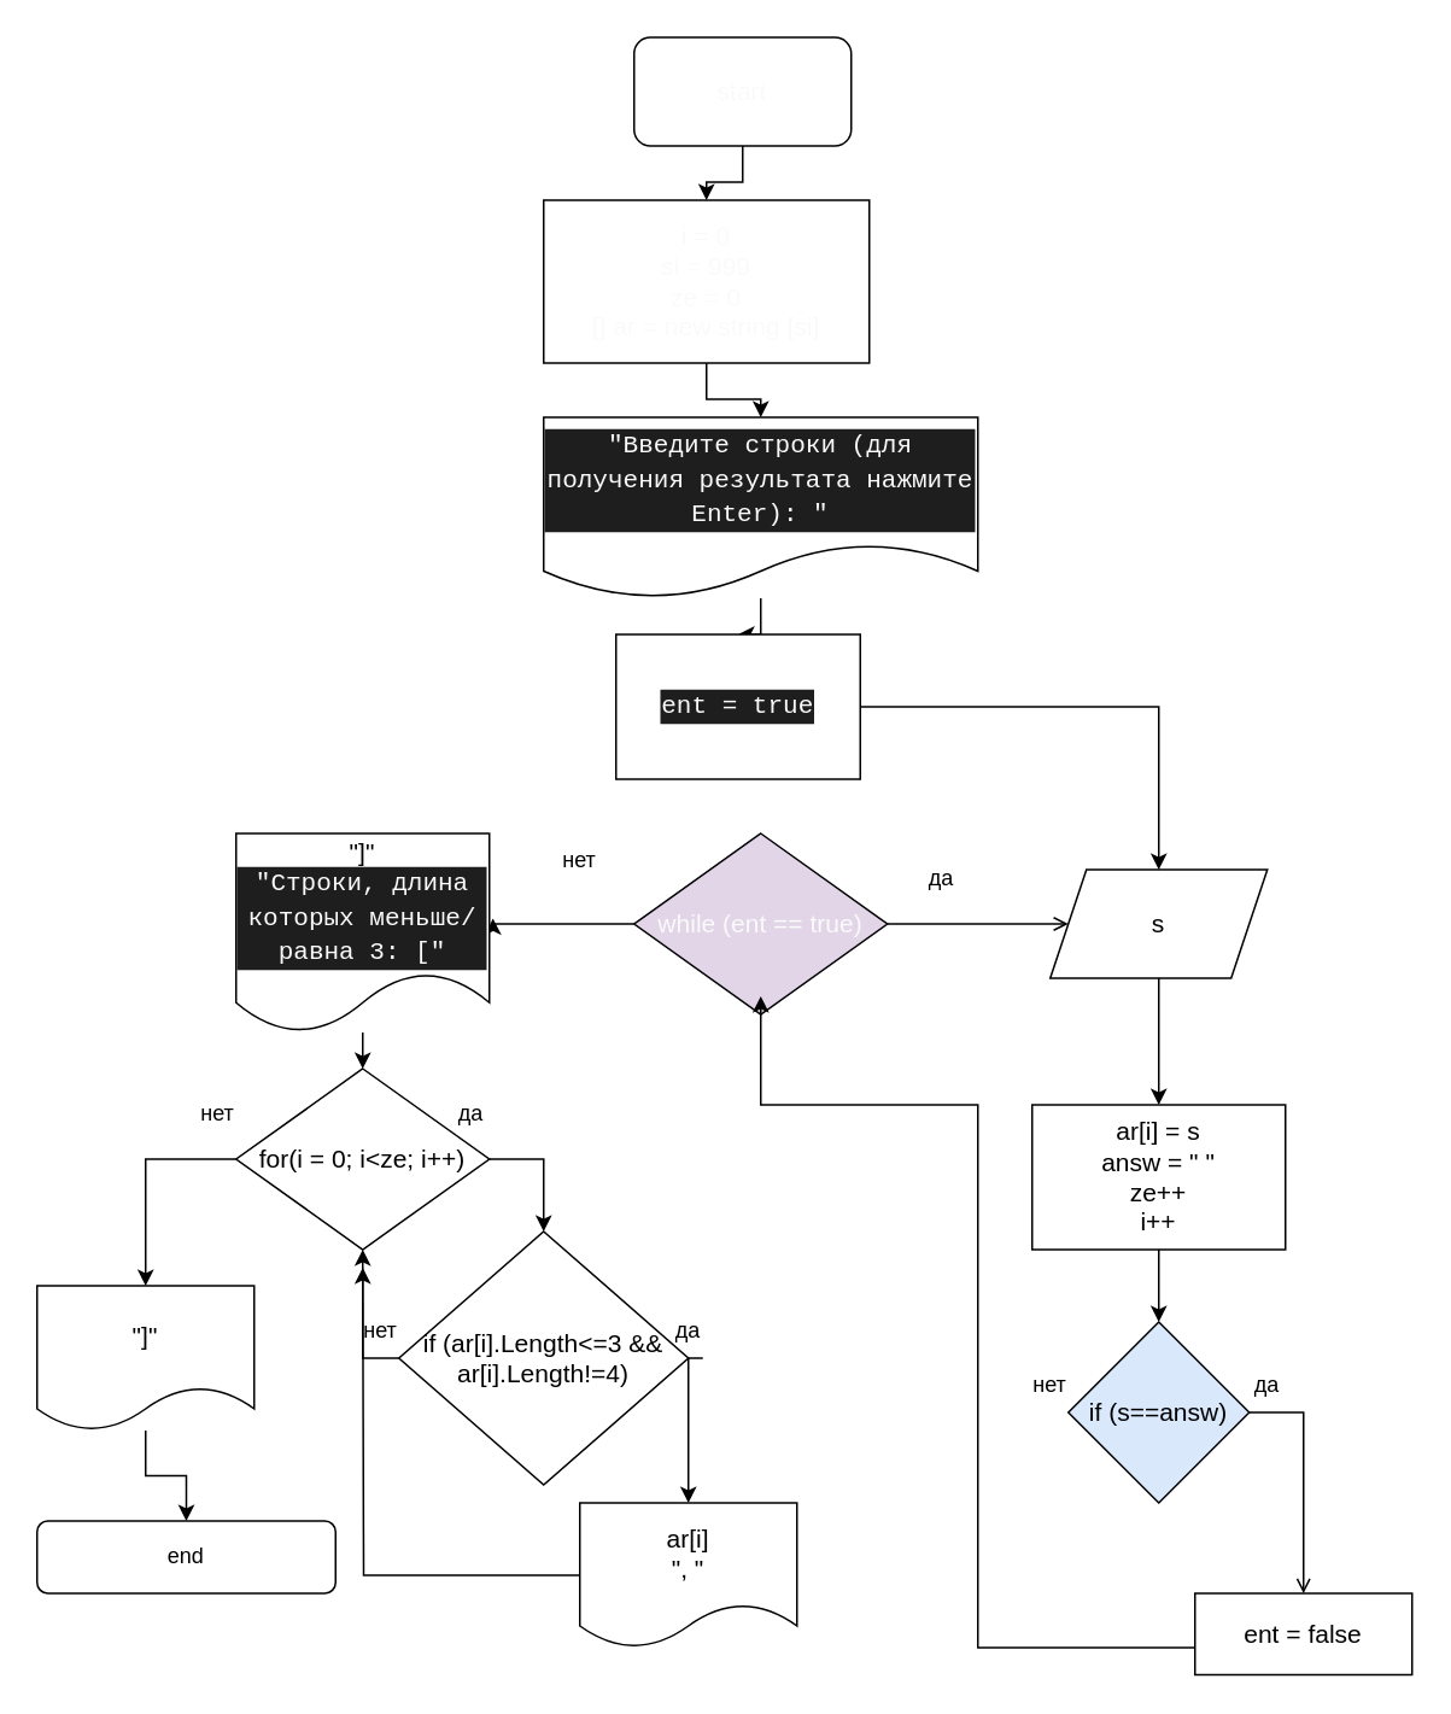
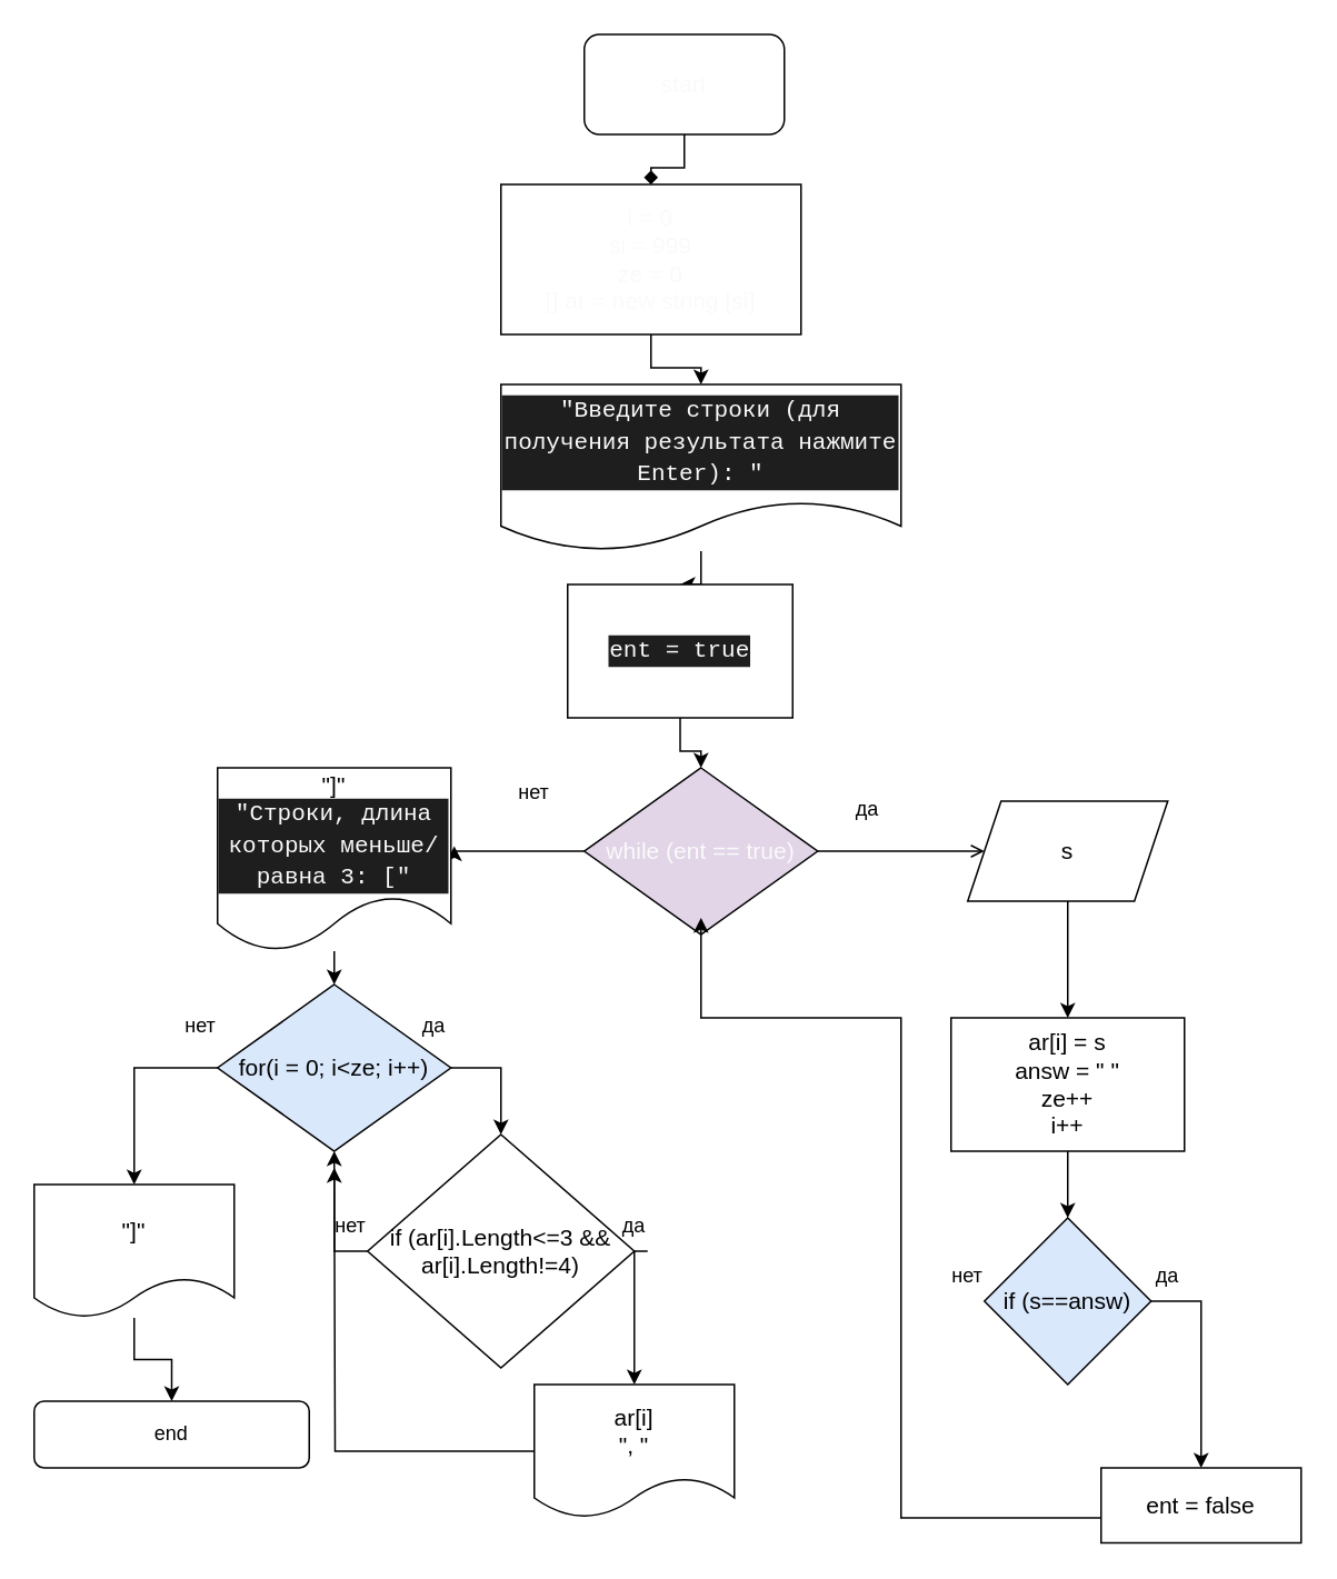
  <mxCell id="0" />
  <mxCell id="1" parent="0" />
- <mxCell id="2" value="" style="edgeStyle=orthogonalEdgeStyle;rounded=0;orthogonalLoop=1;jettySize=auto;html=1;" edge="1" parent="1" source="3" target="5"><mxGeometry relative="1" as="geometry" /></mxCell>
+ <mxCell id="2" value="" style="edgeStyle=orthogonalEdgeStyle;rounded=0;orthogonalLoop=1;jettySize=auto;html=1;endArrow=diamond;" edge="1" parent="1" source="3" target="5"><mxGeometry relative="1" as="geometry" /></mxCell>
  <mxCell id="3" value="&lt;font data-darkreader-inline-color=&quot;&quot; color=&quot;#fafafa&quot; style=&quot;font-size: 14px; --darkreader-inline-color:#e5e3df;&quot;&gt;start&lt;/font&gt;" style="rounded=1;whiteSpace=wrap;html=1;" vertex="1" parent="1"><mxGeometry x="350" y="20" width="120" height="60" as="geometry" /></mxCell>
  <mxCell id="4" value="" style="edgeStyle=orthogonalEdgeStyle;rounded=0;orthogonalLoop=1;jettySize=auto;html=1;" edge="1" parent="1" source="5" target="7"><mxGeometry relative="1" as="geometry" /></mxCell>
  <mxCell id="5" value="&lt;font style=&quot;font-size: 14px;&quot;&gt;&lt;font color=&quot;#fafafa&quot; style=&quot;--darkreader-inline-color:#e5e3df;&quot; data-darkreader-inline-color=&quot;&quot;&gt;i = 0&lt;br&gt;si = 999&lt;br&gt;ze = 0&lt;br&gt;[] ar = new string [si]&lt;/font&gt;&lt;br&gt;&lt;/font&gt;" style="rounded=0;whiteSpace=wrap;html=1;" vertex="1" parent="1"><mxGeometry x="300" y="110" width="180" height="90" as="geometry" /></mxCell>
  <mxCell id="6" value="" style="edgeStyle=orthogonalEdgeStyle;rounded=0;orthogonalLoop=1;jettySize=auto;html=1;" edge="1" parent="1" source="7" target="9"><mxGeometry relative="1" as="geometry" /></mxCell>
  <mxCell id="7" value="&lt;div data-darkreader-inline-bgcolor=&quot;&quot; style=&quot;background-color: rgb(30, 30, 30); font-family: Consolas, &amp;quot;Courier New&amp;quot;, monospace; font-size: 14px; line-height: 19px; --darkreader-inline-bgcolor:#171819;&quot;&gt;&lt;span style=&quot;&quot;&gt;&lt;font color=&quot;#fafafa&quot; style=&quot;--darkreader-inline-color:#e5e3df;&quot; data-darkreader-inline-color=&quot;&quot;&gt;&quot;Введите строки (для получения результата нажмите Enter): &quot;&lt;/font&gt;&lt;/span&gt;&lt;/div&gt;" style="shape=document;whiteSpace=wrap;html=1;boundedLbl=1;" vertex="1" parent="1"><mxGeometry x="300" y="230" width="240" height="100" as="geometry" /></mxCell>
- <mxCell id="8" value="" style="edgeStyle=orthogonalEdgeStyle;rounded=0;orthogonalLoop=1;jettySize=auto;html=1;" edge="1" parent="1" source="9" target="14"><mxGeometry relative="1" as="geometry" /></mxCell>
+ <mxCell id="8" value="" style="edgeStyle=orthogonalEdgeStyle;rounded=0;orthogonalLoop=1;jettySize=auto;html=1;" edge="1" parent="1" source="9" target="12"><mxGeometry relative="1" as="geometry" /></mxCell>
  <mxCell id="9" value="&lt;div data-darkreader-inline-bgcolor=&quot;&quot; style=&quot;background-color: rgb(30, 30, 30); font-family: Consolas, &amp;quot;Courier New&amp;quot;, monospace; font-size: 14px; line-height: 19px; --darkreader-inline-bgcolor:#171819;&quot;&gt;&lt;font color=&quot;#fafafa&quot; style=&quot;--darkreader-inline-color:#e5e3df;&quot; data-darkreader-inline-color=&quot;&quot;&gt;ent = true&lt;/font&gt;&lt;/div&gt;" style="rounded=0;whiteSpace=wrap;html=1;" vertex="1" parent="1"><mxGeometry x="340" y="350" width="135" height="80" as="geometry" /></mxCell>
  <mxCell id="10" style="edgeStyle=orthogonalEdgeStyle;rounded=0;orthogonalLoop=1;jettySize=auto;html=1;entryX=0;entryY=0.5;entryDx=0;entryDy=0;endArrow=open;" edge="1" parent="1" source="12" target="14"><mxGeometry relative="1" as="geometry" /></mxCell>
  <mxCell id="11" style="edgeStyle=orthogonalEdgeStyle;rounded=0;orthogonalLoop=1;jettySize=auto;html=1;entryX=1.014;entryY=0.427;entryDx=0;entryDy=0;entryPerimeter=0;fontSize=14;fontColor=#FAFAFA;" edge="1" parent="1" source="12" target="35"><mxGeometry relative="1" as="geometry"><Array as="points"><mxPoint x="272" y="510" /></Array></mxGeometry></mxCell>
  <mxCell id="12" value="&lt;font style=&quot;--darkreader-inline-color:#e5e3df; font-size: 14px;&quot; data-darkreader-inline-color=&quot;&quot; color=&quot;#fafafa&quot;&gt;while (ent == true)&lt;/font&gt;" style="rhombus;whiteSpace=wrap;html=1;fillColor=#e1d5e7;" vertex="1" parent="1"><mxGeometry x="350" y="460" width="140" height="100" as="geometry" /></mxCell>
  <mxCell id="13" value="" style="edgeStyle=orthogonalEdgeStyle;rounded=0;orthogonalLoop=1;jettySize=auto;html=1;" edge="1" parent="1" source="14" target="16"><mxGeometry relative="1" as="geometry" /></mxCell>
  <mxCell id="14" value="&lt;font style=&quot;font-size: 14px;&quot;&gt;s&lt;/font&gt;" style="shape=parallelogram;perimeter=parallelogramPerimeter;whiteSpace=wrap;html=1;fixedSize=1;" vertex="1" parent="1"><mxGeometry x="580" y="480" width="120" height="60" as="geometry" /></mxCell>
  <mxCell id="15" value="" style="edgeStyle=orthogonalEdgeStyle;rounded=0;orthogonalLoop=1;jettySize=auto;html=1;" edge="1" parent="1" source="16" target="18"><mxGeometry relative="1" as="geometry" /></mxCell>
  <mxCell id="16" value="&lt;font style=&quot;font-size: 14px;&quot;&gt;ar[i] = s&lt;br&gt;answ = &quot; &quot;&lt;br&gt;ze++&lt;br&gt;i++&lt;/font&gt;" style="rounded=0;whiteSpace=wrap;html=1;" vertex="1" parent="1"><mxGeometry x="570" y="610" width="140" height="80" as="geometry" /></mxCell>
- <mxCell id="17" style="edgeStyle=orthogonalEdgeStyle;rounded=0;orthogonalLoop=1;jettySize=auto;html=1;entryX=0.5;entryY=0;entryDx=0;entryDy=0;endArrow=open;" edge="1" parent="1" source="18" target="20"><mxGeometry relative="1" as="geometry"><Array as="points"><mxPoint x="720" y="780" /></Array></mxGeometry></mxCell>
+ <mxCell id="17" style="edgeStyle=orthogonalEdgeStyle;rounded=0;orthogonalLoop=1;jettySize=auto;html=1;entryX=0.5;entryY=0;entryDx=0;entryDy=0;" edge="1" parent="1" source="18" target="20"><mxGeometry relative="1" as="geometry"><Array as="points"><mxPoint x="720" y="780" /></Array></mxGeometry></mxCell>
  <mxCell id="18" value="&lt;font style=&quot;font-size: 14px;&quot;&gt;if (s==answ)&lt;/font&gt;" style="rhombus;whiteSpace=wrap;html=1;fillColor=#dae8fc;" vertex="1" parent="1"><mxGeometry x="590" y="730" width="100" height="100" as="geometry" /></mxCell>
  <mxCell id="19" style="edgeStyle=orthogonalEdgeStyle;rounded=0;orthogonalLoop=1;jettySize=auto;html=1;" edge="1" parent="1" source="20"><mxGeometry relative="1" as="geometry"><mxPoint x="420" y="550" as="targetPoint" /><Array as="points"><mxPoint x="540" y="910" /><mxPoint x="540" y="610" /><mxPoint x="420" y="610" /></Array></mxGeometry></mxCell>
  <mxCell id="20" value="&lt;font style=&quot;font-size: 14px;&quot;&gt;ent = false&lt;/font&gt;" style="rounded=0;whiteSpace=wrap;html=1;" vertex="1" parent="1"><mxGeometry x="660" y="880" width="120" height="45" as="geometry" /></mxCell>
  <mxCell id="21" style="edgeStyle=orthogonalEdgeStyle;rounded=0;orthogonalLoop=1;jettySize=auto;html=1;entryX=0.5;entryY=0;entryDx=0;entryDy=0;exitX=0;exitY=0.5;exitDx=0;exitDy=0;" edge="1" parent="1" source="23" target="31"><mxGeometry relative="1" as="geometry"><Array as="points"><mxPoint x="80" y="640" /></Array></mxGeometry></mxCell>
  <mxCell id="22" style="edgeStyle=orthogonalEdgeStyle;rounded=0;orthogonalLoop=1;jettySize=auto;html=1;entryX=0.5;entryY=0;entryDx=0;entryDy=0;fontSize=14;fontColor=#FAFAFA;" edge="1" parent="1" source="23" target="26"><mxGeometry relative="1" as="geometry"><Array as="points"><mxPoint x="300" y="640" /></Array></mxGeometry></mxCell>
- <mxCell id="23" value="&lt;font style=&quot;font-size: 14px;&quot;&gt;for(i = 0; i&amp;lt;ze; i++)&lt;/font&gt;" style="rhombus;whiteSpace=wrap;html=1;" vertex="1" parent="1"><mxGeometry x="130" y="590" width="140" height="100" as="geometry" /></mxCell>
+ <mxCell id="23" value="&lt;font style=&quot;font-size: 14px;&quot;&gt;for(i = 0; i&amp;lt;ze; i++)&lt;/font&gt;" style="rhombus;whiteSpace=wrap;html=1;fillColor=#dae8fc;" vertex="1" parent="1"><mxGeometry x="130" y="590" width="140" height="100" as="geometry" /></mxCell>
  <mxCell id="24" style="edgeStyle=orthogonalEdgeStyle;rounded=0;orthogonalLoop=1;jettySize=auto;html=1;entryX=0.5;entryY=1;entryDx=0;entryDy=0;" edge="1" parent="1" source="26" target="23"><mxGeometry relative="1" as="geometry"><Array as="points"><mxPoint x="200" y="750" /></Array></mxGeometry></mxCell>
  <mxCell id="25" style="edgeStyle=orthogonalEdgeStyle;rounded=0;orthogonalLoop=1;jettySize=auto;html=1;entryX=0.5;entryY=0;entryDx=0;entryDy=0;exitX=0.633;exitY=1;exitDx=0;exitDy=0;exitPerimeter=0;" edge="1" parent="1" source="39" target="29"><mxGeometry relative="1" as="geometry"><mxPoint x="400" y="760" as="sourcePoint" /><Array as="points"><mxPoint x="380" y="750" /></Array></mxGeometry></mxCell>
  <mxCell id="26" value="&lt;font style=&quot;font-size: 14px;&quot;&gt;if (ar[i].Length&amp;lt;=3 &amp;amp;&amp;amp; ar[i].Length!=4)&lt;/font&gt;" style="rhombus;whiteSpace=wrap;html=1;" vertex="1" parent="1"><mxGeometry x="220" y="680" width="160" height="140" as="geometry" /></mxCell>
  <mxCell id="27" value="end" style="rounded=1;whiteSpace=wrap;html=1;" vertex="1" parent="1"><mxGeometry x="20" y="840" width="165" height="40" as="geometry" /></mxCell>
  <mxCell id="28" style="edgeStyle=orthogonalEdgeStyle;rounded=0;orthogonalLoop=1;jettySize=auto;html=1;" edge="1" parent="1" source="29"><mxGeometry relative="1" as="geometry"><mxPoint x="200" y="700" as="targetPoint" /></mxGeometry></mxCell>
  <mxCell id="29" value="&lt;font style=&quot;font-size: 14px;&quot;&gt;ar[i]&lt;br&gt;&quot;, &quot;&lt;/font&gt;" style="shape=document;whiteSpace=wrap;html=1;boundedLbl=1;" vertex="1" parent="1"><mxGeometry x="320" y="830" width="120" height="80" as="geometry" /></mxCell>
  <mxCell id="30" value="" style="edgeStyle=orthogonalEdgeStyle;rounded=0;orthogonalLoop=1;jettySize=auto;html=1;" edge="1" parent="1" source="31" target="27"><mxGeometry relative="1" as="geometry" /></mxCell>
  <mxCell id="31" value="&lt;font style=&quot;font-size: 14px;&quot;&gt;&quot;]&quot;&lt;/font&gt;" style="shape=document;whiteSpace=wrap;html=1;boundedLbl=1;" vertex="1" parent="1"><mxGeometry y="710" width="120" height="80" as="geometry" x="20" /></mxCell>
  <mxCell id="32" value="да" style="text;html=1;strokeColor=none;fillColor=none;align=center;verticalAlign=middle;whiteSpace=wrap;rounded=0;" vertex="1" parent="1"><mxGeometry x="490" y="470" width="60" height="30" as="geometry" /></mxCell>
  <mxCell id="33" value="нет&lt;br&gt;" style="text;html=1;strokeColor=none;fillColor=none;align=center;verticalAlign=middle;whiteSpace=wrap;rounded=0;" vertex="1" parent="1"><mxGeometry x="290" y="460" width="60" height="30" as="geometry" /></mxCell>
  <mxCell id="34" value="" style="edgeStyle=orthogonalEdgeStyle;rounded=0;orthogonalLoop=1;jettySize=auto;html=1;fontSize=14;fontColor=#FAFAFA;" edge="1" parent="1" source="35"><mxGeometry relative="1" as="geometry"><mxPoint x="200" y="590" as="targetPoint" /></mxGeometry></mxCell>
  <mxCell id="35" value="&lt;font style=&quot;font-size: 14px;&quot;&gt;&lt;font style=&quot;font-size: 14px;&quot;&gt;&quot;]&quot;&lt;/font&gt;&lt;br&gt;&lt;/font&gt;&lt;div data-darkreader-inline-bgcolor=&quot;&quot; style=&quot;background-color: rgb(30, 30, 30); font-family: Consolas, &amp;quot;Courier New&amp;quot;, monospace; line-height: 19px; --darkreader-inline-bgcolor:#171819; font-size: 14px;&quot;&gt;&lt;font style=&quot;--darkreader-inline-color:#e5e3df; font-size: 14px;&quot; data-darkreader-inline-color=&quot;&quot; color=&quot;#fafafa&quot;&gt;&quot;Строки, длина которых меньше/равна 3: [&quot;&lt;/font&gt;&lt;/div&gt;" style="shape=document;whiteSpace=wrap;html=1;boundedLbl=1;" vertex="1" parent="1"><mxGeometry x="130" y="460" width="140" height="110" as="geometry" /></mxCell>
  <mxCell id="36" value="да" style="text;html=1;strokeColor=none;fillColor=none;align=center;verticalAlign=middle;whiteSpace=wrap;rounded=0;" vertex="1" parent="1"><mxGeometry x="230" y="600" width="60" height="30" as="geometry" /></mxCell>
  <mxCell id="37" value="нет&lt;br&gt;" style="text;html=1;strokeColor=none;fillColor=none;align=center;verticalAlign=middle;whiteSpace=wrap;rounded=0;" vertex="1" parent="1"><mxGeometry x="90" y="600" width="60" height="30" as="geometry" /></mxCell>
  <mxCell id="38" value="нет&lt;br&gt;" style="text;html=1;strokeColor=none;fillColor=none;align=center;verticalAlign=middle;whiteSpace=wrap;rounded=0;" vertex="1" parent="1"><mxGeometry x="180" y="720" width="60" height="30" as="geometry" /></mxCell>
  <mxCell id="39" value="да" style="text;html=1;strokeColor=none;fillColor=none;align=center;verticalAlign=middle;whiteSpace=wrap;rounded=0;" vertex="1" parent="1"><mxGeometry x="350" y="720" width="60" height="30" as="geometry" /></mxCell>
  <mxCell id="40" value="нет&lt;br&gt;" style="text;html=1;strokeColor=none;fillColor=none;align=center;verticalAlign=middle;whiteSpace=wrap;rounded=0;" vertex="1" parent="1"><mxGeometry x="550" y="750" width="60" height="30" as="geometry" /></mxCell>
  <mxCell id="41" value="да" style="text;html=1;strokeColor=none;fillColor=none;align=center;verticalAlign=middle;whiteSpace=wrap;rounded=0;" vertex="1" parent="1"><mxGeometry x="670" y="750" width="60" height="30" as="geometry" /></mxCell>
